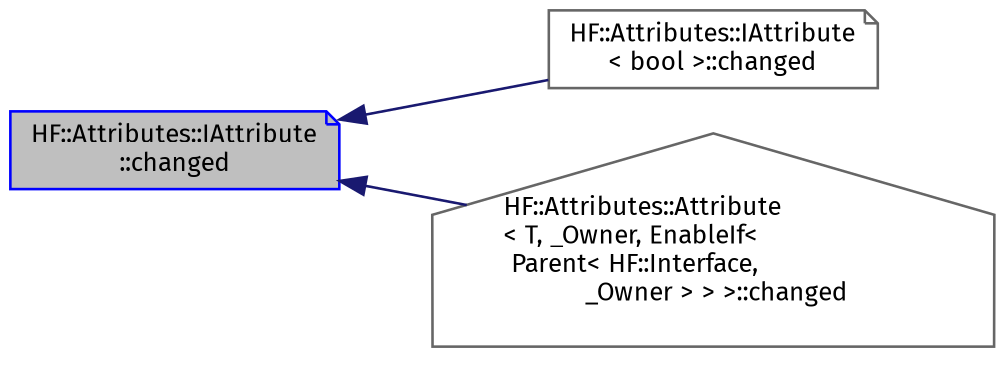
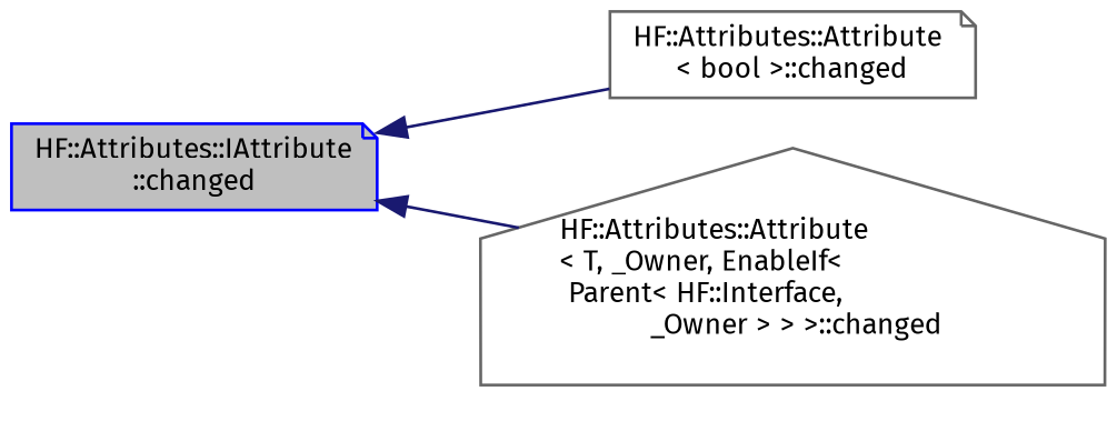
  digraph {
    rankdir=LR
    fontname="Fira Sans"
    node [color=gray40 fillcolor=white fontname="Fira Sans" fontsize=10 shape=note style=filled]
    edge [color=midnightblue dir=back fontname="Fira Sans" fontsize=10 labelfontname=Helvetica labelfontsize=10 style=solid]
    n1 [color=blue fillcolor=grey75 fontcolor=black height=0.2 label="HF::Attributes::IAttribute\l::changed" width=0.4]
-   n2 [height=0.2 label="HF::Attributes::IAttribute\l\< bool \>::changed" width=0.4]
+   n2 [height=0.2 label="HF::Attributes::Attribute\l\< bool \>::changed" width=0.4]
    n3 [height=0.2 label="HF::Attributes::Attribute\l\< T, _Owner, EnableIf\<\l Parent\< HF::Interface,\l _Owner \> \> \>::changed" shape=house width=0.4]
    n1 -> n2
    n1 -> n3
  }
